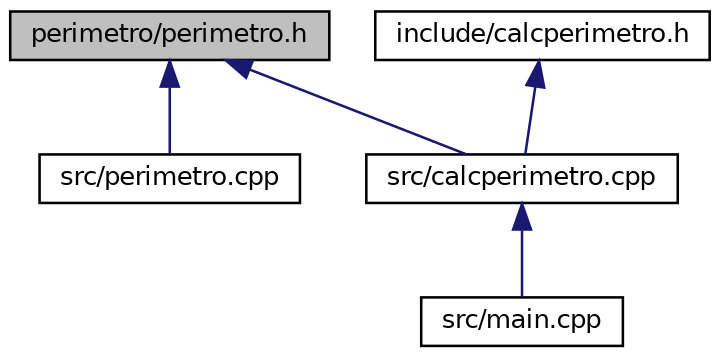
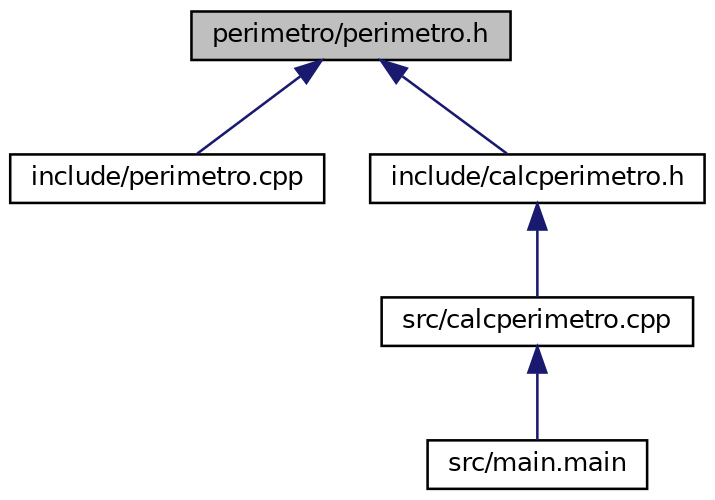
  digraph {
    node [color=black fillcolor=white fontname=Helvetica fontsize=10 shape=record style=filled]
    edge [color=midnightblue dir=back fontname=Helvetica fontsize=10 labelfontname=Helvetica labelfontsize=10 style=solid]
    n1 [fillcolor=grey75 fontcolor=black height=0.2 label="perimetro/perimetro.h" width=0.4]
-   n2 [height=0.2 label="src/perimetro.cpp" width=0.4]
+   n2 [height=0.2 label="include/perimetro.cpp" width=0.4]
    n3 [height=0.2 label="include/calcperimetro.h" width=0.4]
    n4 [height=0.2 label="src/calcperimetro.cpp" width=0.4]
-   n5 [height=0.2 label="src/main.cpp" width=0.4]
+   n5 [height=0.2 label="src/main.main" width=0.4]
    n1 -> n2
-   n1 -> n4
+   n1 -> n3
    n3 -> n4
    n4 -> n5
  }
